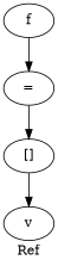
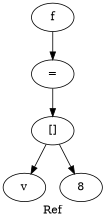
  digraph {
    label=Ref
    n1 [label=f]
    n2 [label="="]
    n3 [label="[]"]
    n4 [label=v]
+   n5 [label=8]
    n1 -> n2
    n2 -> n3
    n3 -> n4
+   n3 -> n5
  }
